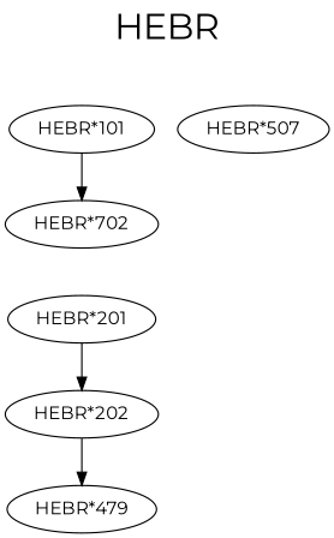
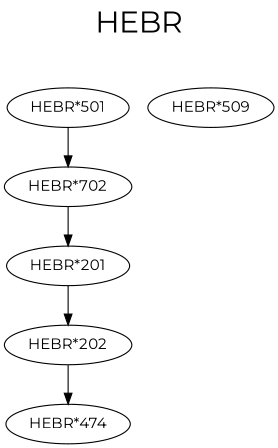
  digraph {
    fontname=Montserrat
    fontsize=27
    label=HEBR
    labelloc=t
    node [fontname=Montserrat]
    edge [fontname=Montserrat style=solid]
    n1 [label="HEBR*702"]
-   "HEBR*101"
+   "HEBR*101" [label="HEBR*501"]
    "HEBR*201"
    "HEBR*202"
-   "HEBR*479"
-   "HEBR*509" [label="HEBR*507"]
+   "HEBR*479" [label="HEBR*474"]
+   "HEBR*509"
+   n1 -> "HEBR*201"
    "HEBR*101" -> n1
    "HEBR*201" -> "HEBR*202"
    "HEBR*202" -> "HEBR*479"
  }
